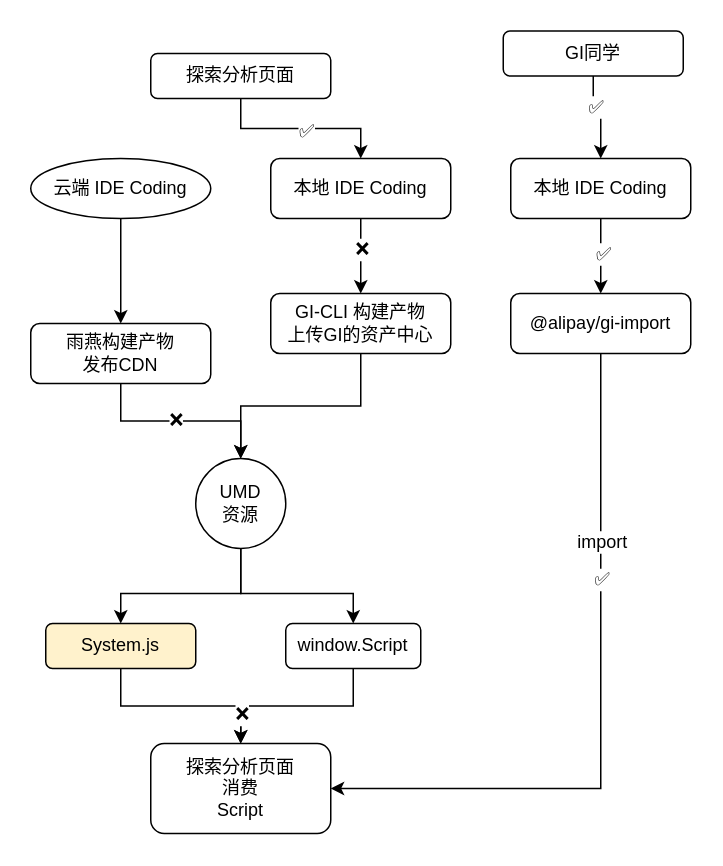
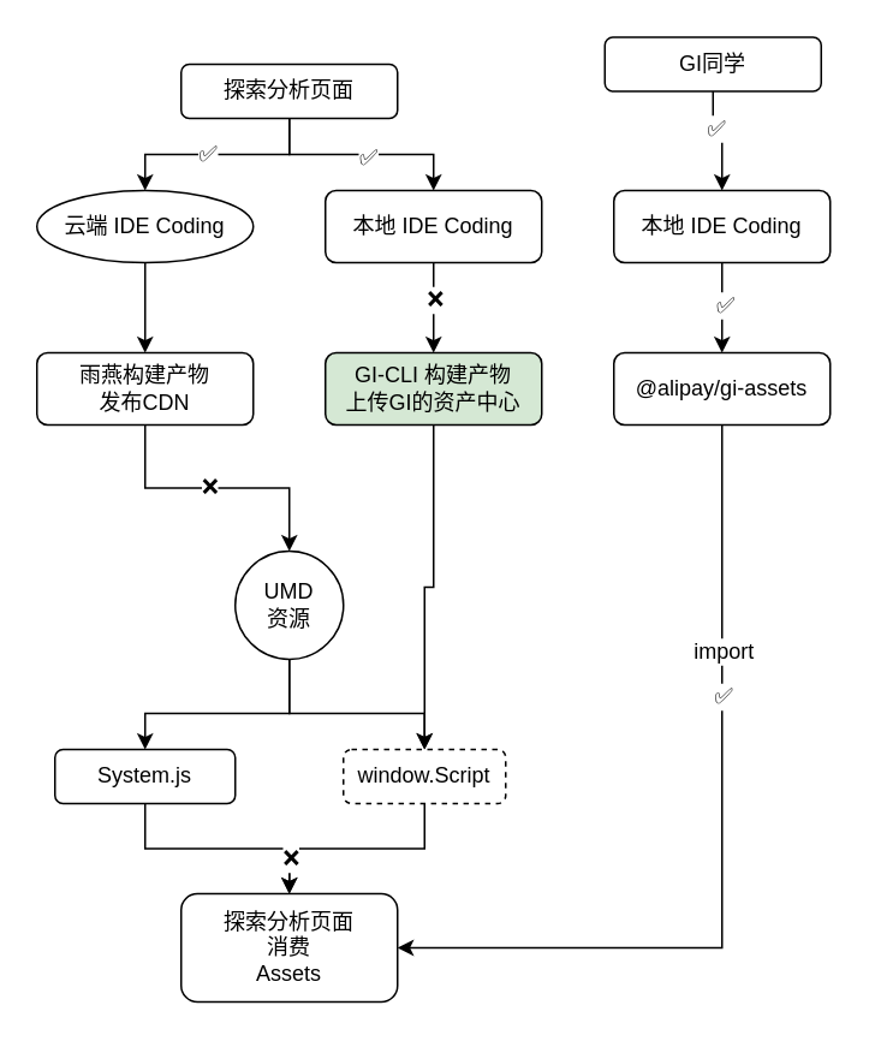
  <mxCell id="0" />
  <mxCell id="1" parent="0" />
  <mxCell id="2" value="" style="edgeStyle=orthogonalEdgeStyle;rounded=0;orthogonalLoop=1;jettySize=auto;html=1;" parent="1" source="3" target="6" edge="1"><mxGeometry relative="1" as="geometry" /></mxCell>
  <mxCell id="3" value="云端 IDE Coding" style="ellipse;whiteSpace=wrap;html=1;" parent="1" vertex="1"><mxGeometry x="20" y="105" width="120" height="40" as="geometry" /></mxCell>
  <mxCell id="4" style="edgeStyle=orthogonalEdgeStyle;rounded=0;orthogonalLoop=1;jettySize=auto;html=1;entryX=0.5;entryY=0;entryDx=0;entryDy=0;" parent="1" source="6" target="13" edge="1"><mxGeometry relative="1" as="geometry" /></mxCell>
  <mxCell id="5" value="❌" style="text;html=1;resizable=0;points=[];align=center;verticalAlign=middle;labelBackgroundColor=#ffffff;" vertex="1" connectable="0" parent="4"><mxGeometry x="-0.069" y="1" relative="1" as="geometry"><mxPoint as="offset" /></mxGeometry></mxCell>
- <mxCell id="6" value="雨燕构建产物&lt;br&gt;发布CDN" style="rounded=1;whiteSpace=wrap;html=1;" parent="1" vertex="1"><mxGeometry x="20" y="215" width="120" height="40" as="geometry" /></mxCell>
+ <mxCell id="6" value="雨燕构建产物&lt;br&gt;发布CDN" style="rounded=1;whiteSpace=wrap;html=1;" parent="1" vertex="1"><mxGeometry x="20" y="195" width="120" height="40" as="geometry" /></mxCell>
  <mxCell id="7" value="" style="edgeStyle=orthogonalEdgeStyle;rounded=0;orthogonalLoop=1;jettySize=auto;html=1;" parent="1" source="8" target="10" edge="1"><mxGeometry relative="1" as="geometry" /></mxCell>
  <mxCell id="8" value="本地 IDE Coding" style="rounded=1;whiteSpace=wrap;html=1;" parent="1" vertex="1"><mxGeometry x="180" y="105" width="120" height="40" as="geometry" /></mxCell>
- <mxCell id="9" style="edgeStyle=orthogonalEdgeStyle;rounded=0;orthogonalLoop=1;jettySize=auto;html=1;entryX=0.5;entryY=0;entryDx=0;entryDy=0;" parent="1" source="10" target="13" edge="1"><mxGeometry relative="1" as="geometry" /></mxCell>
- <mxCell id="10" value="GI-CLI 构建产物&lt;br&gt;上传GI的资产中心" style="rounded=1;whiteSpace=wrap;html=1;" parent="1" vertex="1"><mxGeometry x="180" y="195" width="120" height="40" as="geometry" /></mxCell>
+ <mxCell id="9" style="edgeStyle=orthogonalEdgeStyle;rounded=0;orthogonalLoop=1;jettySize=auto;html=1;" parent="1" source="10" target="18" edge="1"><mxGeometry relative="1" as="geometry" /></mxCell>
+ <mxCell id="10" value="GI-CLI 构建产物&lt;br&gt;上传GI的资产中心" style="rounded=1;whiteSpace=wrap;html=1;fillColor=#d5e8d4;" parent="1" vertex="1"><mxGeometry x="180" y="195" width="120" height="40" as="geometry" /></mxCell>
  <mxCell id="11" style="edgeStyle=orthogonalEdgeStyle;rounded=0;orthogonalLoop=1;jettySize=auto;html=1;" parent="1" source="13" target="15" edge="1"><mxGeometry relative="1" as="geometry"><Array as="points"><mxPoint x="160" y="395" /><mxPoint x="80" y="395" /></Array></mxGeometry></mxCell>
  <mxCell id="12" style="edgeStyle=orthogonalEdgeStyle;rounded=0;orthogonalLoop=1;jettySize=auto;html=1;" parent="1" source="13" target="18" edge="1"><mxGeometry relative="1" as="geometry"><Array as="points"><mxPoint x="160" y="395" /><mxPoint x="235" y="395" /></Array></mxGeometry></mxCell>
  <mxCell id="13" value="UMD&lt;br&gt;资源" style="ellipse;whiteSpace=wrap;html=1;aspect=fixed;" parent="1" vertex="1"><mxGeometry x="130" y="305" width="60" height="60" as="geometry" /></mxCell>
  <mxCell id="14" style="edgeStyle=orthogonalEdgeStyle;rounded=0;orthogonalLoop=1;jettySize=auto;html=1;" edge="1" parent="1" source="15" target="19"><mxGeometry relative="1" as="geometry" /></mxCell>
- <mxCell id="15" value="System.js" style="rounded=1;whiteSpace=wrap;html=1;fillColor=#fff2cc;" parent="1" vertex="1"><mxGeometry x="30" y="415" width="100" height="30" as="geometry" /></mxCell>
+ <mxCell id="15" value="System.js" style="rounded=1;whiteSpace=wrap;html=1;" parent="1" vertex="1"><mxGeometry x="30" y="415" width="100" height="30" as="geometry" /></mxCell>
  <mxCell id="16" style="edgeStyle=orthogonalEdgeStyle;rounded=0;orthogonalLoop=1;jettySize=auto;html=1;entryX=0.5;entryY=0;entryDx=0;entryDy=0;" edge="1" parent="1" source="18" target="19"><mxGeometry relative="1" as="geometry" /></mxCell>
  <mxCell id="17" value="❌" style="text;html=1;resizable=0;points=[];align=center;verticalAlign=middle;labelBackgroundColor=#ffffff;" vertex="1" connectable="0" parent="16"><mxGeometry x="0.589" relative="1" as="geometry"><mxPoint x="-1" y="5" as="offset" /></mxGeometry></mxCell>
- <mxCell id="18" value="window.Script" style="rounded=1;whiteSpace=wrap;html=1;" parent="1" vertex="1"><mxGeometry x="190" y="415" width="90" height="30" as="geometry" /></mxCell>
- <mxCell id="19" value="探索分析页面&lt;br&gt;消费&lt;br&gt;Script" style="rounded=1;whiteSpace=wrap;html=1;" vertex="1" parent="1"><mxGeometry x="100" y="495" width="120" height="60" as="geometry" /></mxCell>
+ <mxCell id="18" value="window.Script" style="rounded=1;whiteSpace=wrap;html=1;dashed=1;" parent="1" vertex="1"><mxGeometry x="190" y="415" width="90" height="30" as="geometry" /></mxCell>
+ <mxCell id="19" value="探索分析页面&lt;br&gt;消费&lt;br&gt;Assets" style="rounded=1;whiteSpace=wrap;html=1;" vertex="1" parent="1"><mxGeometry x="100" y="495" width="120" height="60" as="geometry" /></mxCell>
  <mxCell id="20" value="" style="edgeStyle=orthogonalEdgeStyle;rounded=0;orthogonalLoop=1;jettySize=auto;html=1;" edge="1" parent="1" source="22" target="26"><mxGeometry relative="1" as="geometry" /></mxCell>
  <mxCell id="21" value="✅" style="text;html=1;resizable=0;points=[];align=center;verticalAlign=middle;labelBackgroundColor=#ffffff;" vertex="1" connectable="0" parent="20"><mxGeometry x="-0.1" y="1" relative="1" as="geometry"><mxPoint as="offset" /></mxGeometry></mxCell>
  <mxCell id="22" value="本地 IDE Coding" style="rounded=1;whiteSpace=wrap;html=1;" vertex="1" parent="1"><mxGeometry x="340" y="105" width="120" height="40" as="geometry" /></mxCell>
  <mxCell id="23" style="edgeStyle=orthogonalEdgeStyle;rounded=0;orthogonalLoop=1;jettySize=auto;html=1;" edge="1" parent="1" source="26" target="19"><mxGeometry relative="1" as="geometry"><Array as="points"><mxPoint x="400" y="525" /></Array></mxGeometry></mxCell>
  <mxCell id="24" value="import" style="text;html=1;resizable=0;points=[];align=center;verticalAlign=middle;labelBackgroundColor=#ffffff;" vertex="1" connectable="0" parent="23"><mxGeometry x="-0.469" relative="1" as="geometry"><mxPoint as="offset" /></mxGeometry></mxCell>
  <mxCell id="25" value="✅" style="text;html=1;resizable=0;points=[];align=center;verticalAlign=middle;labelBackgroundColor=#ffffff;" vertex="1" connectable="0" parent="23"><mxGeometry x="-0.283" y="3" relative="1" as="geometry"><mxPoint x="-3" y="-18" as="offset" /></mxGeometry></mxCell>
- <mxCell id="26" value="@alipay/gi-import" style="rounded=1;whiteSpace=wrap;html=1;" vertex="1" parent="1"><mxGeometry x="340" y="195" width="120" height="40" as="geometry" /></mxCell>
+ <mxCell id="26" value="@alipay/gi-assets" style="rounded=1;whiteSpace=wrap;html=1;" vertex="1" parent="1"><mxGeometry x="340" y="195" width="120" height="40" as="geometry" /></mxCell>
+ <mxCell id="27" style="edgeStyle=orthogonalEdgeStyle;rounded=0;orthogonalLoop=1;jettySize=auto;html=1;entryX=0.5;entryY=0;entryDx=0;entryDy=0;" edge="1" parent="1" source="32" target="3"><mxGeometry relative="1" as="geometry"><Array as="points"><mxPoint x="160" y="85" /><mxPoint x="80" y="85" /></Array></mxGeometry></mxCell>
+ <mxCell id="28" value="✅" style="text;html=1;resizable=0;points=[];align=center;verticalAlign=middle;labelBackgroundColor=#ffffff;" vertex="1" connectable="0" parent="27"><mxGeometry x="0.103" y="-1" relative="1" as="geometry"><mxPoint as="offset" /></mxGeometry></mxCell>
  <mxCell id="29" style="edgeStyle=orthogonalEdgeStyle;rounded=0;orthogonalLoop=1;jettySize=auto;html=1;entryX=0.5;entryY=0;entryDx=0;entryDy=0;" edge="1" parent="1" source="32" target="8"><mxGeometry relative="1" as="geometry" /></mxCell>
  <mxCell id="30" value="❌" style="text;html=1;resizable=0;points=[];align=center;verticalAlign=middle;labelBackgroundColor=#ffffff;" vertex="1" connectable="0" parent="29"><mxGeometry x="0.081" y="2" relative="1" as="geometry"><mxPoint x="35" y="82" as="offset" /></mxGeometry></mxCell>
  <mxCell id="31" value="✅" style="text;html=1;resizable=0;points=[];align=center;verticalAlign=middle;labelBackgroundColor=#ffffff;" vertex="1" connectable="0" parent="29"><mxGeometry x="0.047" y="-1" relative="1" as="geometry"><mxPoint as="offset" /></mxGeometry></mxCell>
  <mxCell id="32" value="探索分析页面" style="rounded=1;whiteSpace=wrap;html=1;" vertex="1" parent="1"><mxGeometry x="100" y="35" width="120" height="30" as="geometry" /></mxCell>
  <mxCell id="33" style="edgeStyle=orthogonalEdgeStyle;rounded=0;orthogonalLoop=1;jettySize=auto;html=1;entryX=0.5;entryY=0;entryDx=0;entryDy=0;" edge="1" parent="1" source="35" target="22"><mxGeometry relative="1" as="geometry" /></mxCell>
  <mxCell id="34" value="✅" style="text;html=1;resizable=0;points=[];align=center;verticalAlign=middle;labelBackgroundColor=#ffffff;" vertex="1" connectable="0" parent="33"><mxGeometry x="-0.325" y="1" relative="1" as="geometry"><mxPoint as="offset" /></mxGeometry></mxCell>
  <mxCell id="35" value="GI同学" style="rounded=1;whiteSpace=wrap;html=1;" vertex="1" parent="1"><mxGeometry x="335" y="20" width="120" height="30" as="geometry" /></mxCell>
